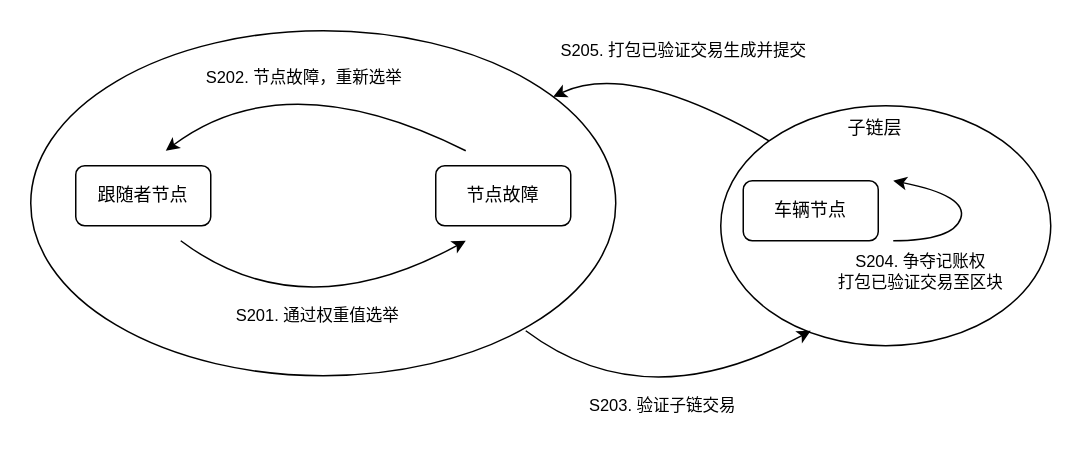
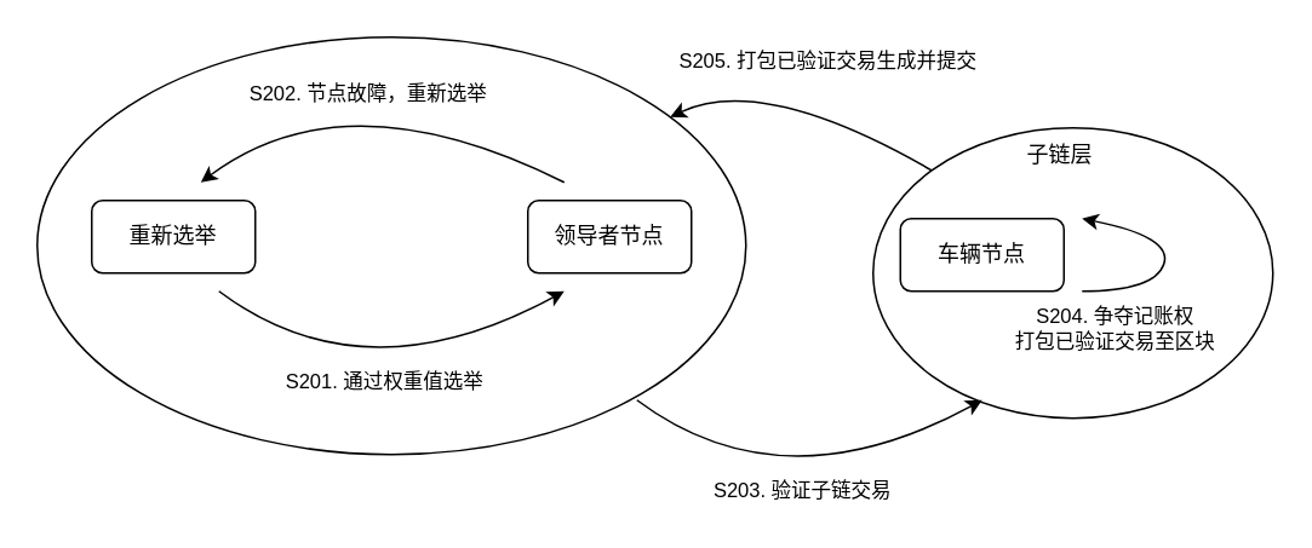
  <mxCell id="0" />
  <mxCell id="1" parent="0" />
  <mxCell id="2" value="" style="ellipse;whiteSpace=wrap;html=1;fillColor=none;" vertex="1" parent="1"><mxGeometry x="20" y="20" width="390" height="230" as="geometry" /></mxCell>
  <mxCell id="3" value="" style="ellipse;whiteSpace=wrap;html=1;fillColor=none;" vertex="1" parent="1"><mxGeometry x="480" y="70" width="220" height="160" as="geometry" /></mxCell>
- <mxCell id="4" value="跟随者节点" style="rounded=1;whiteSpace=wrap;html=1;fillColor=default;" vertex="1" parent="1"><mxGeometry x="50" y="110" width="90" height="40" as="geometry" /></mxCell>
- <mxCell id="5" value="节点故障" style="rounded=1;whiteSpace=wrap;html=1;fillColor=default;" vertex="1" parent="1"><mxGeometry x="290" y="110" width="90" height="40" as="geometry" /></mxCell>
+ <mxCell id="4" value="重新选举" style="rounded=1;whiteSpace=wrap;html=1;fillColor=default;" vertex="1" parent="1"><mxGeometry x="50" y="110" width="90" height="40" as="geometry" /></mxCell>
+ <mxCell id="5" value="领导者节点" style="rounded=1;whiteSpace=wrap;html=1;fillColor=default;" vertex="1" parent="1"><mxGeometry x="290" y="110" width="90" height="40" as="geometry" /></mxCell>
  <mxCell id="6" value="" style="curved=1;endArrow=classic;html=1;rounded=0;" edge="1" parent="1"><mxGeometry width="50" height="50" relative="1" as="geometry"><mxPoint x="120" y="160" as="sourcePoint" /><mxPoint x="310" y="160" as="targetPoint" /><Array as="points"><mxPoint x="200" y="220" /></Array></mxGeometry></mxCell>
  <mxCell id="7" value="S201. 通过权重值选举" style="edgeLabel;html=1;align=center;verticalAlign=middle;resizable=0;points=[];" vertex="1" connectable="0" parent="6"><mxGeometry x="0.291" y="19" relative="1" as="geometry"><mxPoint x="-20" y="28" as="offset" /></mxGeometry></mxCell>
  <mxCell id="8" value="" style="curved=1;endArrow=classic;html=1;rounded=0;" edge="1" parent="1"><mxGeometry width="50" height="50" relative="1" as="geometry"><mxPoint x="310" y="100" as="sourcePoint" /><mxPoint x="110" y="100" as="targetPoint" /><Array as="points"><mxPoint x="190" y="40" /></Array></mxGeometry></mxCell>
  <mxCell id="9" value="S202. 节点故障，重新选举" style="edgeLabel;html=1;align=center;verticalAlign=middle;resizable=0;points=[];" vertex="1" connectable="0" parent="8"><mxGeometry x="0.291" y="19" relative="1" as="geometry"><mxPoint x="14" y="-15" as="offset" /></mxGeometry></mxCell>
  <mxCell id="10" value="车辆节点" style="rounded=1;whiteSpace=wrap;html=1;fillColor=default;" vertex="1" parent="1"><mxGeometry x="495" y="120" width="90" height="40" as="geometry" /></mxCell>
  <mxCell id="11" value="" style="curved=1;endArrow=classic;html=1;rounded=0;exitX=0;exitY=0;exitDx=0;exitDy=0;" edge="1" parent="1" source="3" target="2"><mxGeometry width="50" height="50" relative="1" as="geometry"><mxPoint x="490" y="100" as="sourcePoint" /><mxPoint x="340" y="100" as="targetPoint" /><Array as="points"><mxPoint x="420" y="40" /></Array></mxGeometry></mxCell>
  <mxCell id="12" value="S205. 打包已验证交易生成并提交" style="edgeLabel;html=1;align=center;verticalAlign=middle;resizable=0;points=[];" vertex="1" connectable="0" parent="11"><mxGeometry x="0.291" y="19" relative="1" as="geometry"><mxPoint x="44" y="-24" as="offset" /></mxGeometry></mxCell>
  <mxCell id="13" value="" style="curved=1;endArrow=classic;html=1;rounded=0;" edge="1" parent="1"><mxGeometry width="50" height="50" relative="1" as="geometry"><mxPoint x="595" y="160" as="sourcePoint" /><mxPoint x="595" y="120" as="targetPoint" /><Array as="points"><mxPoint x="635" y="160" /><mxPoint x="645" y="130" /></Array></mxGeometry></mxCell>
  <mxCell id="14" value="S204. 争夺记账权&lt;br&gt;打包已验证交易至区块" style="edgeLabel;html=1;align=center;verticalAlign=middle;resizable=0;points=[];" vertex="1" connectable="0" parent="13"><mxGeometry x="0.291" y="19" relative="1" as="geometry"><mxPoint x="-22" y="33" as="offset" /></mxGeometry></mxCell>
  <mxCell id="15" value="子链层" style="text;html=1;strokeColor=none;fillColor=none;align=center;verticalAlign=middle;whiteSpace=wrap;rounded=0;" vertex="1" parent="1"><mxGeometry x="552.5" y="70" width="60" height="30" as="geometry" /></mxCell>
  <mxCell id="16" value="" style="curved=1;endArrow=classic;html=1;rounded=0;" edge="1" parent="1"><mxGeometry width="50" height="50" relative="1" as="geometry"><mxPoint x="350" y="220" as="sourcePoint" /><mxPoint x="540" y="220" as="targetPoint" /><Array as="points"><mxPoint x="430" y="280" /></Array></mxGeometry></mxCell>
  <mxCell id="17" value="S203. 验证子链交易" style="edgeLabel;html=1;align=center;verticalAlign=middle;resizable=0;points=[];" vertex="1" connectable="0" parent="16"><mxGeometry x="0.291" y="19" relative="1" as="geometry"><mxPoint x="-20" y="28" as="offset" /></mxGeometry></mxCell>
